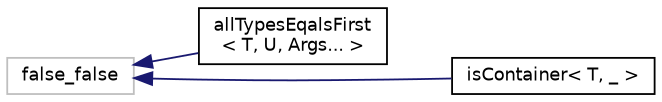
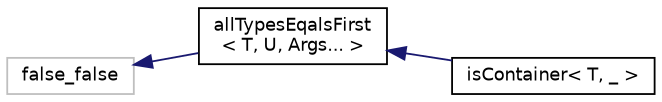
  digraph {
    rankdir=LR
    node [color=black fillcolor=white fontname=Helvetica fontsize=10 shape=record style=filled]
    edge [color=midnightblue dir=back fontname=Helvetica fontsize=10 labelfontname=Helvetica labelfontsize=10 style=solid]
    n1 [color=grey75 height=0.2 label=false_false width=0.4]
    n2 [height=0.2 label="allTypesEqalsFirst\l\< T, U, Args... \>" width=0.4]
    n3 [height=0.2 label="isContainer\< T, _ \>" width=0.4]
    n1 -> n2
-   n1 -> n3
+   n2 -> n3
  }
